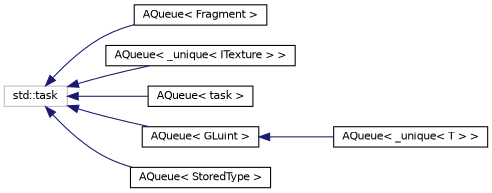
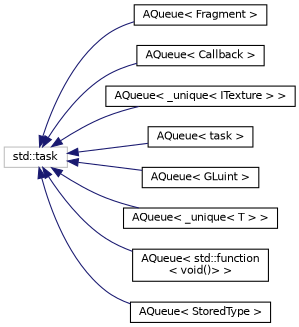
  digraph {
    rankdir=LR
    node [color=black fillcolor=white fontname=Helvetica fontsize=10 shape=record style=filled]
    edge [color=midnightblue dir=back fontname=Helvetica fontsize=10 labelfontname=Helvetica labelfontsize=10 style=solid]
    n1 [color=grey75 height=0.2 label="std::task" width=0.4]
    n2 [height=0.2 label="AQueue\< Fragment \>" width=0.4]
+   n3 [height=0.2 label="AQueue\< Callback \>" width=0.4]
    n4 [height=0.2 label="AQueue\< _unique\< ITexture \> \>" width=0.4]
    n5 [height=0.2 label="AQueue\< task \>" width=0.4]
    n6 [height=0.2 label="AQueue\< GLuint \>" width=0.4]
    n7 [height=0.2 label="AQueue\< _unique\< T \> \>" width=0.4]
+   n8 [height=0.2 label="AQueue\< std::function\l\< void()\> \>" width=0.4]
    n9 [height=0.2 label="AQueue\< StoredType \>" width=0.4]
    n1 -> n2
+   n1 -> n3
    n1 -> n4
    n1 -> n5
    n1 -> n6
-   n6 -> n7
+   n1 -> n7
+   n1 -> n8
    n1 -> n9
  }
